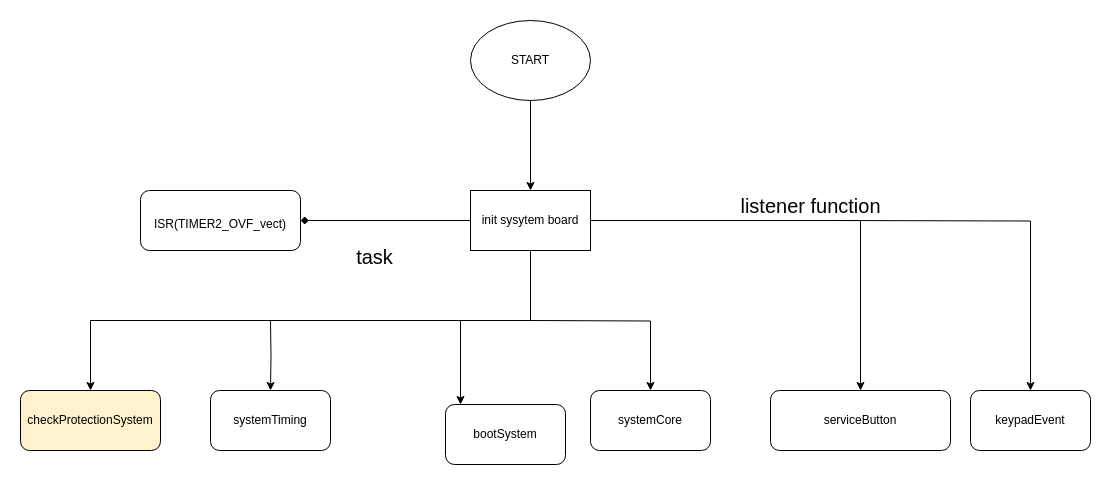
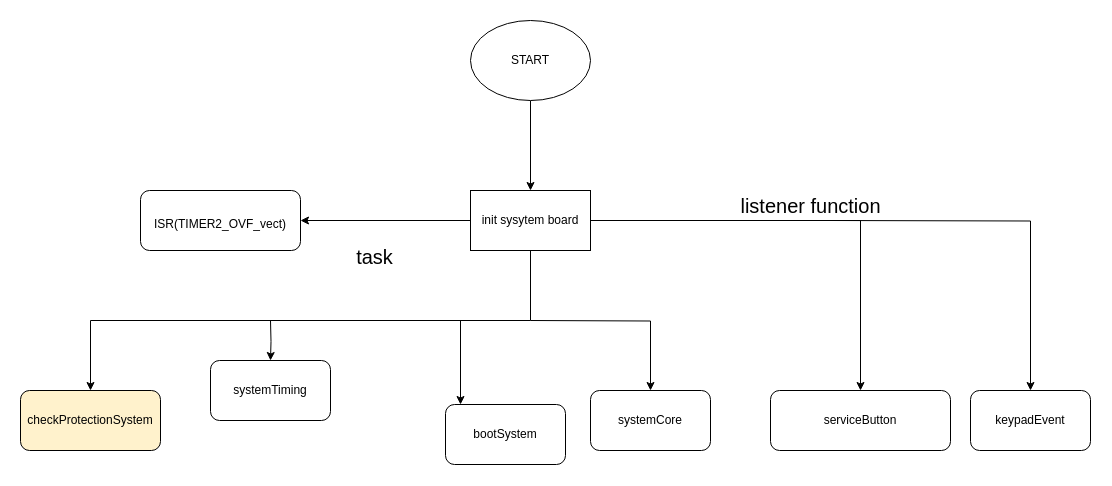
  <mxCell id="0" />
  <mxCell id="1" parent="0" />
  <mxCell id="2" style="edgeStyle=orthogonalEdgeStyle;rounded=0;orthogonalLoop=1;jettySize=auto;html=1;entryX=0.5;entryY=0;entryDx=0;entryDy=0;" edge="1" parent="1" source="3" target="7"><mxGeometry relative="1" as="geometry" /></mxCell>
  <mxCell id="3" value="START" style="ellipse;whiteSpace=wrap;html=1;" vertex="1" parent="1"><mxGeometry x="470" y="20" width="120" height="80" as="geometry" /></mxCell>
  <mxCell id="4" style="edgeStyle=orthogonalEdgeStyle;rounded=0;orthogonalLoop=1;jettySize=auto;html=1;exitX=0.5;exitY=1;exitDx=0;exitDy=0;entryX=0.5;entryY=0;entryDx=0;entryDy=0;" edge="1" parent="1" source="7" target="8"><mxGeometry relative="1" as="geometry" /></mxCell>
  <mxCell id="5" style="edgeStyle=orthogonalEdgeStyle;rounded=0;orthogonalLoop=1;jettySize=auto;html=1;entryX=0.5;entryY=0;entryDx=0;entryDy=0;" edge="1" parent="1" source="7" target="15"><mxGeometry relative="1" as="geometry" /></mxCell>
- <mxCell id="6" style="edgeStyle=orthogonalEdgeStyle;rounded=0;orthogonalLoop=1;jettySize=auto;html=1;entryX=1;entryY=0.5;entryDx=0;entryDy=0;fontSize=20;endArrow=diamond;" edge="1" parent="1" source="7" target="20"><mxGeometry relative="1" as="geometry" /></mxCell>
+ <mxCell id="6" style="edgeStyle=orthogonalEdgeStyle;rounded=0;orthogonalLoop=1;jettySize=auto;html=1;entryX=1;entryY=0.5;entryDx=0;entryDy=0;fontSize=20;" edge="1" parent="1" source="7" target="20"><mxGeometry relative="1" as="geometry" /></mxCell>
  <mxCell id="7" value="init sysytem board" style="rounded=0;whiteSpace=wrap;html=1;" vertex="1" parent="1"><mxGeometry x="470" y="190" width="120" height="60" as="geometry" /></mxCell>
  <mxCell id="8" value="checkProtectionSystem" style="rounded=1;whiteSpace=wrap;html=1;fillColor=#fff2cc;" vertex="1" parent="1"><mxGeometry x="20" y="390" width="140" height="60" as="geometry" /></mxCell>
  <mxCell id="9" style="edgeStyle=orthogonalEdgeStyle;rounded=0;orthogonalLoop=1;jettySize=auto;html=1;entryX=0.5;entryY=0;entryDx=0;entryDy=0;" edge="1" parent="1" target="10"><mxGeometry relative="1" as="geometry"><mxPoint x="270" y="320" as="sourcePoint" /></mxGeometry></mxCell>
- <mxCell id="10" value="systemTiming" style="rounded=1;whiteSpace=wrap;html=1;" vertex="1" parent="1"><mxGeometry x="210" y="390" width="120" height="60" as="geometry" /></mxCell>
+ <mxCell id="10" value="systemTiming" style="rounded=1;whiteSpace=wrap;html=1;" vertex="1" parent="1"><mxGeometry x="210" y="360" width="120" height="60" as="geometry" /></mxCell>
  <mxCell id="11" style="edgeStyle=orthogonalEdgeStyle;rounded=0;orthogonalLoop=1;jettySize=auto;html=1;" edge="1" parent="1" target="12"><mxGeometry relative="1" as="geometry"><mxPoint x="460" y="320" as="sourcePoint" /><Array as="points"><mxPoint x="460" y="320" /></Array></mxGeometry></mxCell>
  <mxCell id="12" value="bootSystem" style="rounded=1;whiteSpace=wrap;html=1;" vertex="1" parent="1"><mxGeometry x="445" y="404" width="120" height="60" as="geometry" /></mxCell>
  <mxCell id="13" style="edgeStyle=orthogonalEdgeStyle;rounded=0;orthogonalLoop=1;jettySize=auto;html=1;entryX=0.5;entryY=0;entryDx=0;entryDy=0;" edge="1" parent="1" target="14"><mxGeometry relative="1" as="geometry"><mxPoint x="530" y="320" as="sourcePoint" /></mxGeometry></mxCell>
  <mxCell id="14" value="systemCore" style="rounded=1;whiteSpace=wrap;html=1;" vertex="1" parent="1"><mxGeometry x="590" y="390" width="120" height="60" as="geometry" /></mxCell>
  <mxCell id="15" value="serviceButton" style="rounded=1;whiteSpace=wrap;html=1;" vertex="1" parent="1"><mxGeometry x="770" y="390" width="180" height="60" as="geometry" /></mxCell>
  <mxCell id="16" style="edgeStyle=orthogonalEdgeStyle;rounded=0;orthogonalLoop=1;jettySize=auto;html=1;exitX=0.5;exitY=0;exitDx=0;exitDy=0;entryX=0.5;entryY=0;entryDx=0;entryDy=0;" edge="1" parent="1" target="17"><mxGeometry relative="1" as="geometry"><mxPoint x="830" y="220" as="sourcePoint" /></mxGeometry></mxCell>
  <mxCell id="17" value="keypadEvent" style="rounded=1;whiteSpace=wrap;html=1;" vertex="1" parent="1"><mxGeometry x="970" y="390" width="120" height="60" as="geometry" /></mxCell>
  <mxCell id="18" value="task" style="text;html=1;align=center;verticalAlign=middle;resizable=0;points=[];autosize=1;fontSize=20;" vertex="1" parent="1"><mxGeometry x="349" y="241" width="50" height="30" as="geometry" /></mxCell>
  <mxCell id="19" value="listener function" style="text;html=1;align=center;verticalAlign=middle;resizable=0;points=[];autosize=1;fontSize=20;" vertex="1" parent="1"><mxGeometry x="730" y="190" width="160" height="30" as="geometry" /></mxCell>
  <mxCell id="20" value="&lt;font style=&quot;font-size: 12px&quot;&gt;ISR(TIMER2_OVF_vect)&lt;/font&gt;" style="rounded=1;whiteSpace=wrap;html=1;fontSize=20;" vertex="1" parent="1"><mxGeometry x="140" y="190" width="160" height="60" as="geometry" /></mxCell>
